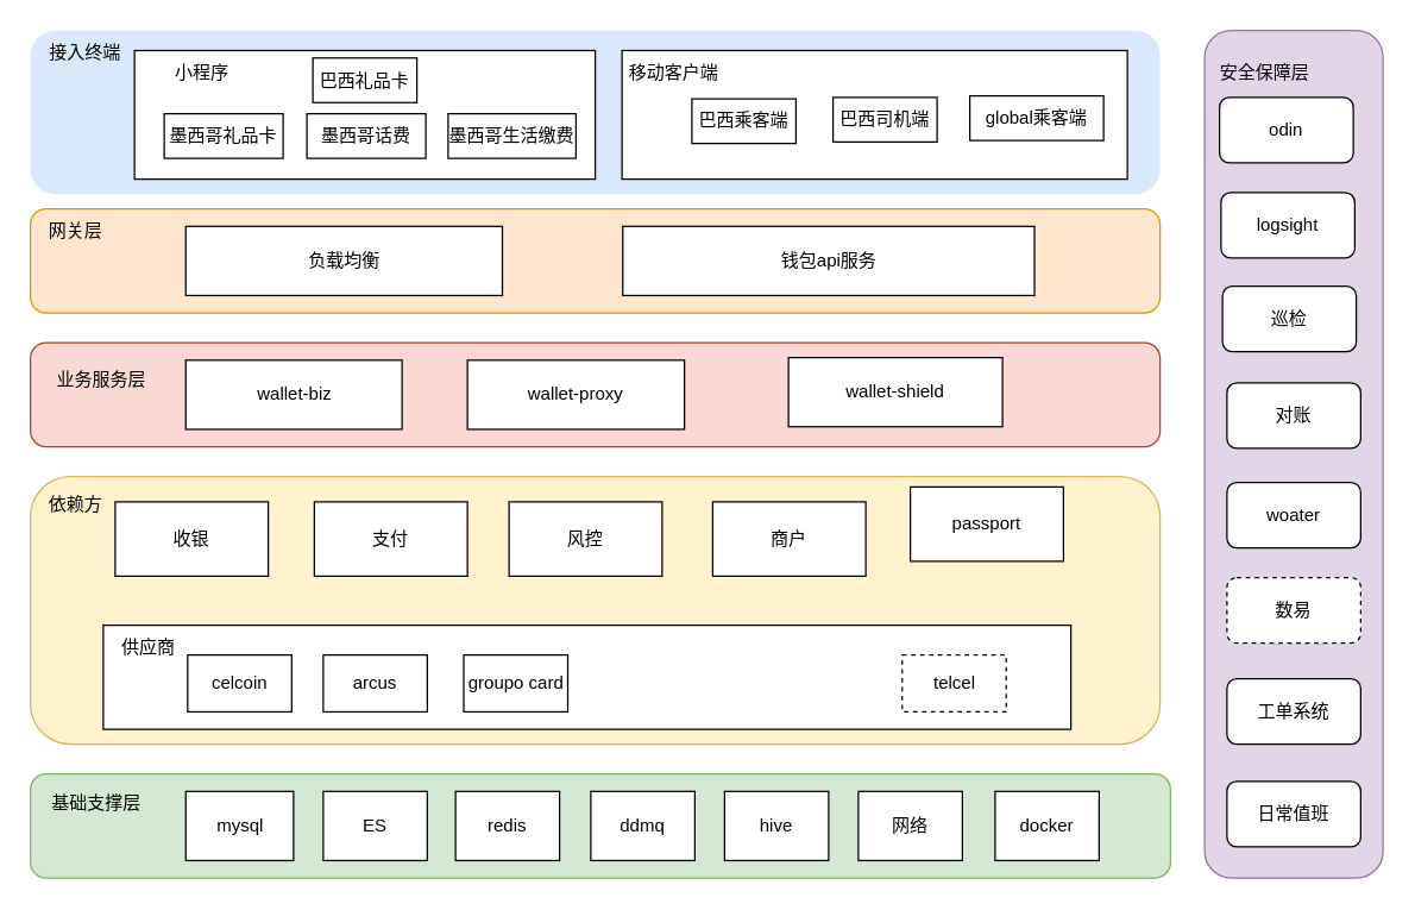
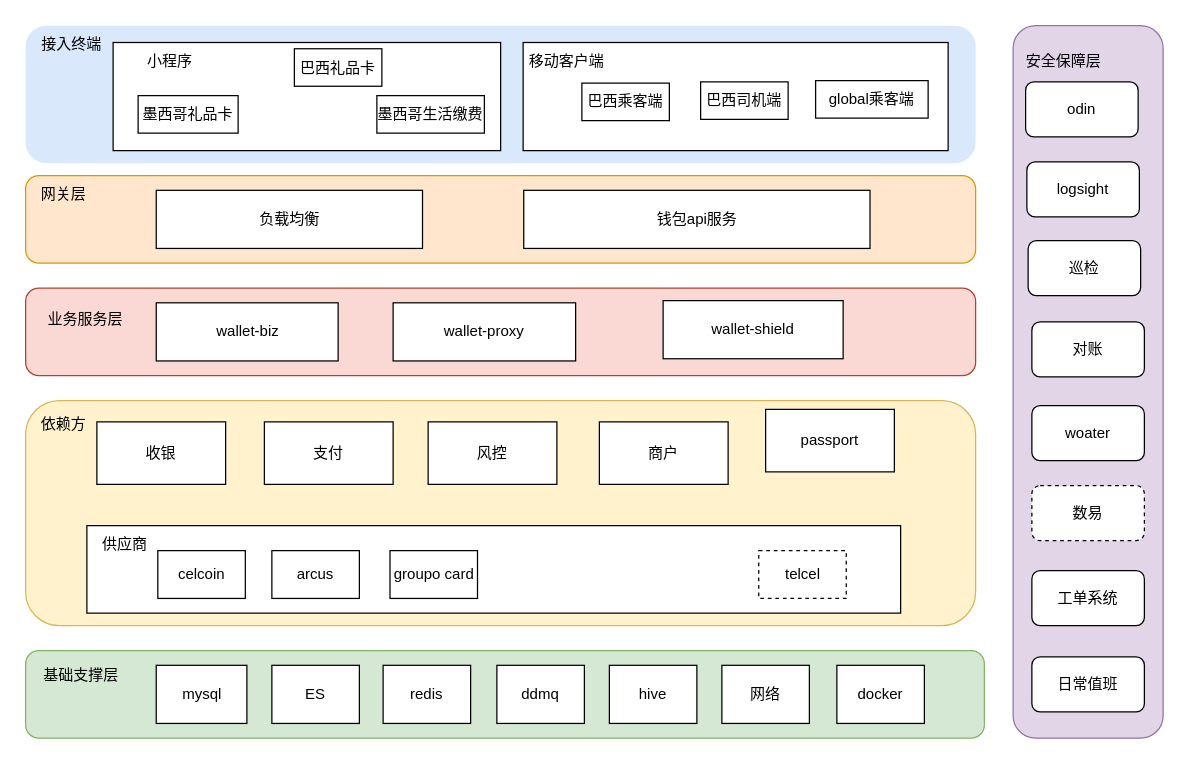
  <mxCell id="0" />
  <mxCell id="1" parent="0" />
  <mxCell id="2" value="" style="rounded=1;whiteSpace=wrap;html=1;fillColor=#dae8fc;strokeColor=none;" vertex="1" parent="1"><mxGeometry x="20" y="20" width="760" height="110" as="geometry" /></mxCell>
  <mxCell id="3" value="" style="rounded=0;whiteSpace=wrap;html=1;" vertex="1" parent="1"><mxGeometry x="90" y="33.5" width="310" height="86.5" as="geometry" /></mxCell>
  <mxCell id="4" value="" style="rounded=0;whiteSpace=wrap;html=1;" vertex="1" parent="1"><mxGeometry x="418" y="33.5" width="340" height="86.5" as="geometry" /></mxCell>
  <mxCell id="5" value="移动客户端" style="text;html=1;strokeColor=none;fillColor=none;align=center;verticalAlign=middle;whiteSpace=wrap;rounded=0;" vertex="1" parent="1"><mxGeometry x="408" y="33.5" width="90" height="30" as="geometry" /></mxCell>
  <mxCell id="6" value="巴西乘客端" style="rounded=0;whiteSpace=wrap;html=1;" vertex="1" parent="1"><mxGeometry x="465" y="66" width="70" height="30" as="geometry" /></mxCell>
  <mxCell id="7" value="巴西司机端" style="rounded=0;whiteSpace=wrap;html=1;" vertex="1" parent="1"><mxGeometry x="560" y="65" width="70" height="30" as="geometry" /></mxCell>
  <mxCell id="8" value="global乘客端" style="rounded=0;whiteSpace=wrap;html=1;" vertex="1" parent="1"><mxGeometry x="652" y="64" width="90" height="30" as="geometry" /></mxCell>
  <mxCell id="9" value="小程序" style="text;html=1;align=center;verticalAlign=middle;resizable=0;points=[];autosize=1;strokeColor=none;fillColor=none;" vertex="1" parent="1"><mxGeometry x="105" y="33.5" width="60" height="30" as="geometry" /></mxCell>
- <mxCell id="10" value="巴西礼品卡" style="rounded=0;whiteSpace=wrap;html=1;" vertex="1" parent="1"><mxGeometry x="210" y="38.5" width="70" height="30" as="geometry" /></mxCell>
+ <mxCell id="10" value="巴西礼品卡" style="rounded=0;whiteSpace=wrap;html=1;" vertex="1" parent="1"><mxGeometry x="235" y="38.5" width="70" height="30" as="geometry" /></mxCell>
  <mxCell id="11" value="墨西哥礼品卡" style="rounded=0;whiteSpace=wrap;html=1;" vertex="1" parent="1"><mxGeometry x="110" y="76" width="80" height="30" as="geometry" /></mxCell>
- <mxCell id="12" value="墨西哥话费" style="rounded=0;whiteSpace=wrap;html=1;" vertex="1" parent="1"><mxGeometry x="206" y="76" width="80" height="30" as="geometry" /></mxCell>
  <mxCell id="13" value="墨西哥生活缴费" style="rounded=0;whiteSpace=wrap;html=1;" vertex="1" parent="1"><mxGeometry x="301" y="76" width="86" height="30" as="geometry" /></mxCell>
  <mxCell id="14" value="" style="rounded=1;whiteSpace=wrap;html=1;fillColor=#ffe6cc;strokeColor=#d79b00;" vertex="1" parent="1"><mxGeometry x="20" y="140" width="760" height="70" as="geometry" /></mxCell>
  <mxCell id="15" value="负载均衡" style="rounded=0;whiteSpace=wrap;html=1;" vertex="1" parent="1"><mxGeometry x="124.5" y="151.75" width="213" height="46.5" as="geometry" /></mxCell>
  <mxCell id="16" value="钱包api服务" style="rounded=0;whiteSpace=wrap;html=1;" vertex="1" parent="1"><mxGeometry x="418.5" y="151.75" width="277" height="46.5" as="geometry" /></mxCell>
  <mxCell id="17" value="接入终端" style="text;html=1;strokeColor=none;fillColor=none;align=center;verticalAlign=middle;whiteSpace=wrap;rounded=0;" vertex="1" parent="1"><mxGeometry x="27" y="20" width="60" height="30" as="geometry" /></mxCell>
  <mxCell id="18" value="网关层" style="text;html=1;align=center;verticalAlign=middle;resizable=0;points=[];autosize=1;strokeColor=none;fillColor=none;" vertex="1" parent="1"><mxGeometry x="20" y="140" width="60" height="30" as="geometry" /></mxCell>
  <mxCell id="19" value="" style="rounded=1;whiteSpace=wrap;html=1;fillColor=#fad9d5;strokeColor=#ae4132;" vertex="1" parent="1"><mxGeometry x="20" y="230" width="760" height="70" as="geometry" /></mxCell>
  <mxCell id="20" value="业务服务层" style="text;html=1;strokeColor=none;fillColor=none;align=center;verticalAlign=middle;whiteSpace=wrap;rounded=0;" vertex="1" parent="1"><mxGeometry x="20" y="240" width="96" height="30" as="geometry" /></mxCell>
  <mxCell id="21" value="wallet-biz" style="rounded=0;whiteSpace=wrap;html=1;" vertex="1" parent="1"><mxGeometry x="124.5" y="241.75" width="145.5" height="46.5" as="geometry" /></mxCell>
  <mxCell id="22" value="wallet-proxy" style="rounded=0;whiteSpace=wrap;html=1;" vertex="1" parent="1"><mxGeometry x="314" y="241.75" width="146" height="46.5" as="geometry" /></mxCell>
  <mxCell id="23" value="wallet-shield" style="rounded=0;whiteSpace=wrap;html=1;" vertex="1" parent="1"><mxGeometry x="530" y="240" width="144" height="46.5" as="geometry" /></mxCell>
  <mxCell id="24" value="" style="rounded=1;whiteSpace=wrap;html=1;fillColor=#d5e8d4;strokeColor=#82b366;" vertex="1" parent="1"><mxGeometry x="20" y="520" width="767" height="70" as="geometry" /></mxCell>
  <mxCell id="25" value="基础支撑层" style="text;html=1;align=center;verticalAlign=middle;resizable=0;points=[];autosize=1;strokeColor=none;fillColor=none;" vertex="1" parent="1"><mxGeometry x="24" y="525" width="80" height="30" as="geometry" /></mxCell>
  <mxCell id="26" value="mysql" style="rounded=0;whiteSpace=wrap;html=1;" vertex="1" parent="1"><mxGeometry x="124.5" y="531.75" width="72.5" height="46.5" as="geometry" /></mxCell>
  <mxCell id="27" value="ES" style="rounded=0;whiteSpace=wrap;html=1;" vertex="1" parent="1"><mxGeometry x="217" y="531.75" width="70" height="46.5" as="geometry" /></mxCell>
  <mxCell id="28" value="redis" style="rounded=0;whiteSpace=wrap;html=1;" vertex="1" parent="1"><mxGeometry x="306" y="531.75" width="70" height="46.5" as="geometry" /></mxCell>
  <mxCell id="29" value="ddmq" style="rounded=0;whiteSpace=wrap;html=1;" vertex="1" parent="1"><mxGeometry x="397" y="531.75" width="70" height="46.5" as="geometry" /></mxCell>
  <mxCell id="30" value="hive" style="rounded=0;whiteSpace=wrap;html=1;" vertex="1" parent="1"><mxGeometry x="487" y="531.75" width="70" height="46.5" as="geometry" /></mxCell>
  <mxCell id="31" value="网络" style="rounded=0;whiteSpace=wrap;html=1;" vertex="1" parent="1"><mxGeometry x="577" y="531.75" width="70" height="46.5" as="geometry" /></mxCell>
  <mxCell id="32" value="docker" style="rounded=0;whiteSpace=wrap;html=1;" vertex="1" parent="1"><mxGeometry x="669" y="531.75" width="70" height="46.5" as="geometry" /></mxCell>
  <mxCell id="33" value="" style="rounded=1;whiteSpace=wrap;html=1;fillColor=#fff2cc;strokeColor=#d6b656;" vertex="1" parent="1"><mxGeometry x="20" y="320" width="760" height="180" as="geometry" /></mxCell>
  <mxCell id="34" value="依赖方" style="text;html=1;align=center;verticalAlign=middle;resizable=0;points=[];autosize=1;strokeColor=none;fillColor=none;" vertex="1" parent="1"><mxGeometry x="20" y="324" width="60" height="30" as="geometry" /></mxCell>
  <mxCell id="35" value="收银" style="rounded=0;whiteSpace=wrap;html=1;" vertex="1" parent="1"><mxGeometry x="77" y="337" width="103" height="50" as="geometry" /></mxCell>
  <mxCell id="36" value="支付" style="rounded=0;whiteSpace=wrap;html=1;" vertex="1" parent="1"><mxGeometry x="211" y="337" width="103" height="50" as="geometry" /></mxCell>
  <mxCell id="37" value="风控" style="rounded=0;whiteSpace=wrap;html=1;" vertex="1" parent="1"><mxGeometry x="342" y="337" width="103" height="50" as="geometry" /></mxCell>
  <mxCell id="38" value="商户" style="rounded=0;whiteSpace=wrap;html=1;" vertex="1" parent="1"><mxGeometry x="479" y="337" width="103" height="50" as="geometry" /></mxCell>
  <mxCell id="39" value="passport" style="rounded=0;whiteSpace=wrap;html=1;" vertex="1" parent="1"><mxGeometry x="612" y="327" width="103" height="50" as="geometry" /></mxCell>
  <mxCell id="40" value="" style="rounded=0;whiteSpace=wrap;html=1;" vertex="1" parent="1"><mxGeometry x="69" y="420" width="651" height="70" as="geometry" /></mxCell>
  <mxCell id="41" value="供应商" style="text;html=1;align=center;verticalAlign=middle;resizable=0;points=[];autosize=1;strokeColor=none;fillColor=none;" vertex="1" parent="1"><mxGeometry x="69" y="420" width="60" height="30" as="geometry" /></mxCell>
  <mxCell id="42" value="celcoin" style="rounded=0;whiteSpace=wrap;html=1;" vertex="1" parent="1"><mxGeometry x="125.75" y="440" width="70" height="38.25" as="geometry" /></mxCell>
  <mxCell id="43" value="arcus" style="rounded=0;whiteSpace=wrap;html=1;" vertex="1" parent="1"><mxGeometry x="217" y="440" width="70" height="38.25" as="geometry" /></mxCell>
  <mxCell id="44" value="groupo card" style="rounded=0;whiteSpace=wrap;html=1;" vertex="1" parent="1"><mxGeometry x="311.5" y="440" width="70" height="38.25" as="geometry" /></mxCell>
  <mxCell id="45" value="telcel" style="rounded=0;whiteSpace=wrap;html=1;dashed=1;" vertex="1" parent="1"><mxGeometry x="606.5" y="440" width="70" height="38.25" as="geometry" /></mxCell>
  <mxCell id="46" value="" style="rounded=1;whiteSpace=wrap;html=1;fillColor=#e1d5e7;strokeColor=#9673a6;" vertex="1" parent="1"><mxGeometry x="810" y="20" width="120" height="570" as="geometry" /></mxCell>
  <mxCell id="47" value="安全保障层" style="text;html=1;align=center;verticalAlign=middle;resizable=0;points=[];autosize=1;strokeColor=none;fillColor=none;" vertex="1" parent="1"><mxGeometry x="810" y="33.5" width="80" height="30" as="geometry" /></mxCell>
  <mxCell id="48" value="odin" style="rounded=1;whiteSpace=wrap;html=1;" vertex="1" parent="1"><mxGeometry y="65" width="90" height="44" as="geometry" x="820" /></mxCell>
  <mxCell id="49" value="logsight" style="rounded=1;whiteSpace=wrap;html=1;" vertex="1" parent="1"><mxGeometry x="821" y="129" width="90" height="44" as="geometry" /></mxCell>
  <mxCell id="50" value="巡检" style="rounded=1;whiteSpace=wrap;html=1;" vertex="1" parent="1"><mxGeometry x="822" y="192" width="90" height="44" as="geometry" /></mxCell>
  <mxCell id="51" value="对账" style="rounded=1;whiteSpace=wrap;html=1;" vertex="1" parent="1"><mxGeometry x="825" y="257" width="90" height="44" as="geometry" /></mxCell>
  <mxCell id="52" value="woater" style="rounded=1;whiteSpace=wrap;html=1;" vertex="1" parent="1"><mxGeometry x="825" y="324" width="90" height="44" as="geometry" /></mxCell>
  <mxCell id="53" value="数易" style="rounded=1;whiteSpace=wrap;html=1;dashed=1;" vertex="1" parent="1"><mxGeometry x="825" y="388" width="90" height="44" as="geometry" /></mxCell>
  <mxCell id="54" value="工单系统" style="rounded=1;whiteSpace=wrap;html=1;" vertex="1" parent="1"><mxGeometry x="825" y="456" width="90" height="44" as="geometry" /></mxCell>
  <mxCell id="55" value="日常值班" style="rounded=1;whiteSpace=wrap;html=1;" vertex="1" parent="1"><mxGeometry x="825" y="525" width="90" height="44" as="geometry" /></mxCell>
